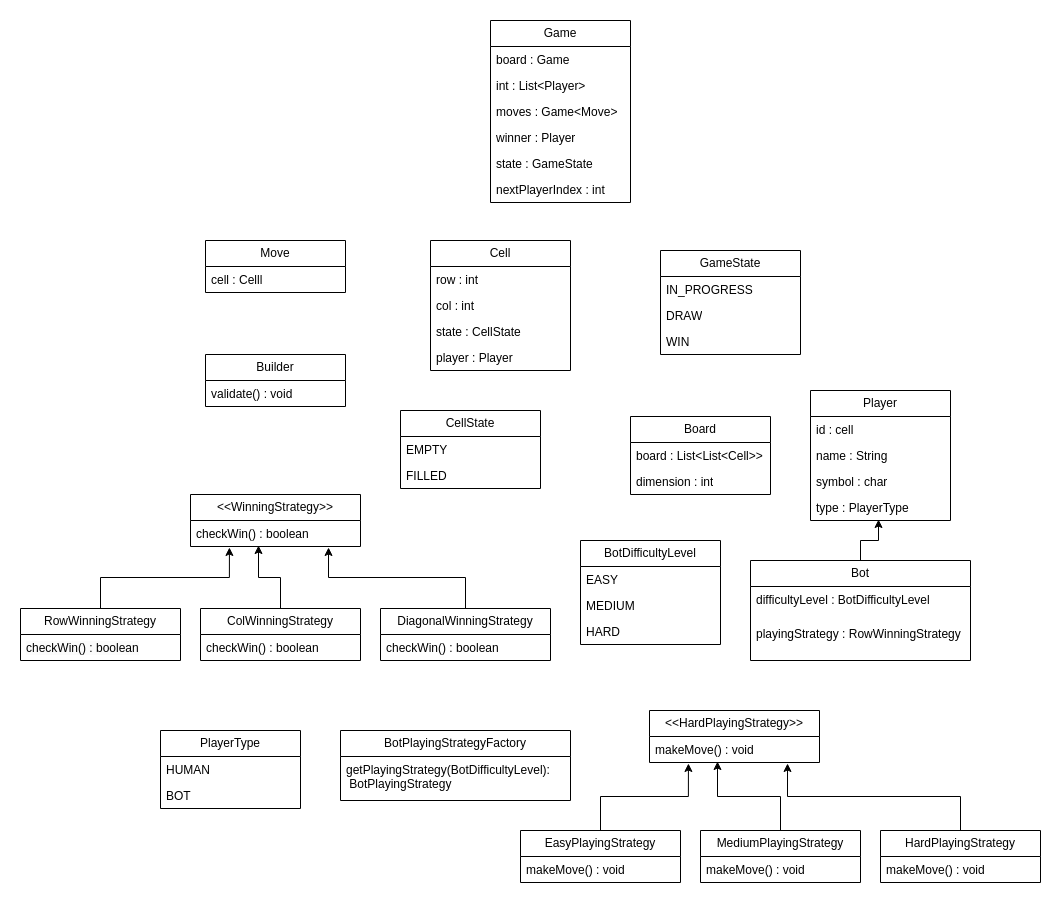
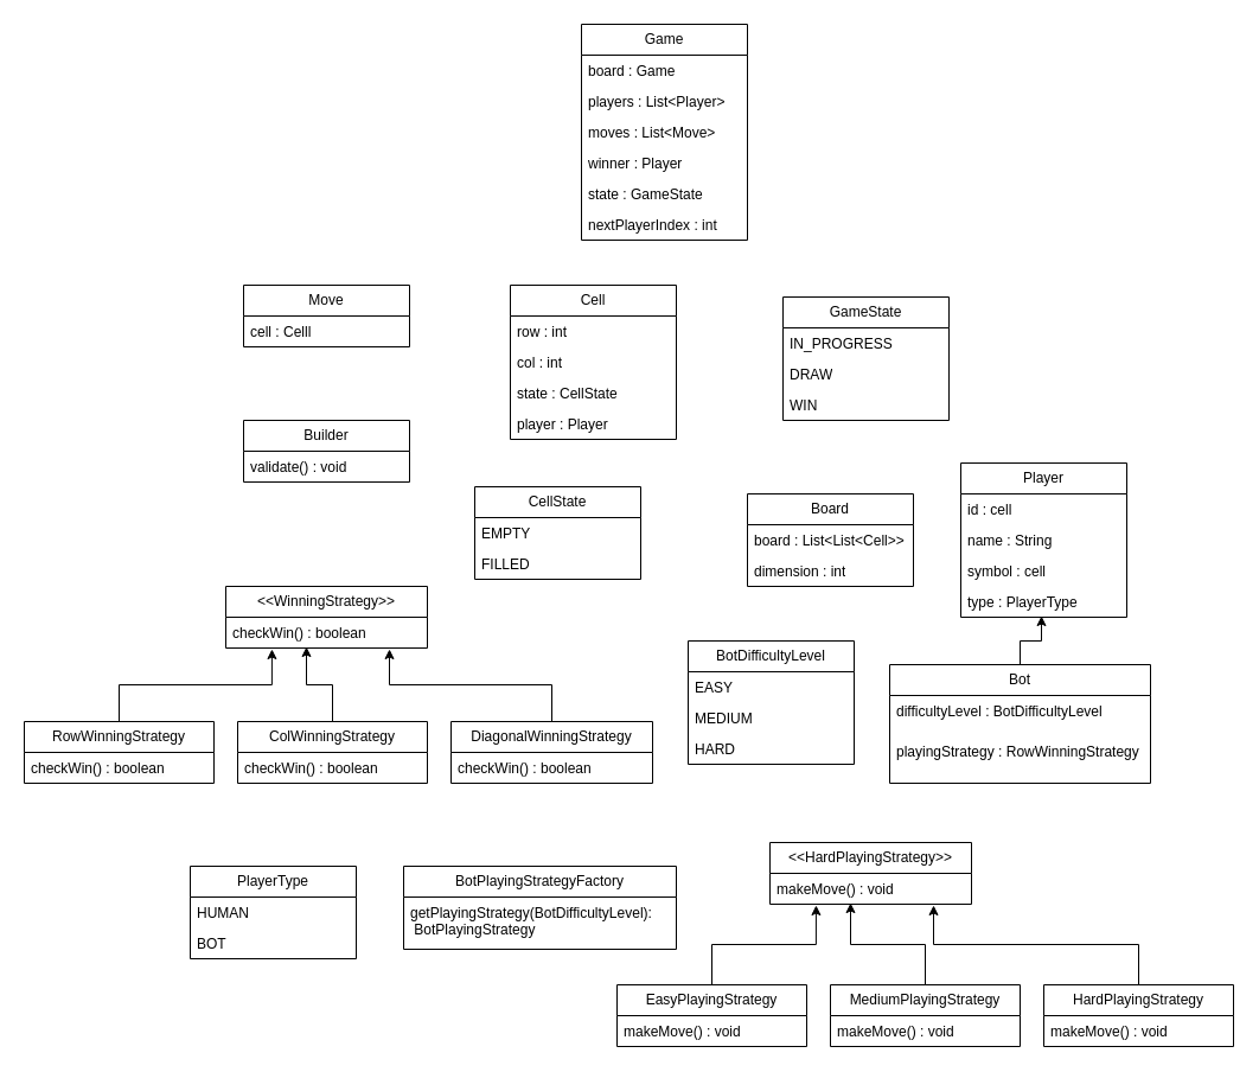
  <mxCell id="0" />
  <mxCell id="1" parent="0" />
  <mxCell id="2" value="Game" style="swimlane;fontStyle=0;childLayout=stackLayout;horizontal=1;startSize=26;fillColor=none;horizontalStack=0;resizeParent=1;resizeParentMax=0;resizeLast=0;collapsible=1;marginBottom=0;whiteSpace=wrap;html=1;" vertex="1" parent="1"><mxGeometry x="490" y="20" width="140" height="182" as="geometry"><mxRectangle x="330" y="100" width="70" height="30" as="alternateBounds" /></mxGeometry></mxCell>
  <mxCell id="3" value="board : Game" style="text;strokeColor=none;fillColor=none;align=left;verticalAlign=top;spacingLeft=4;spacingRight=4;overflow=hidden;rotatable=0;points=[[0,0.5],[1,0.5]];portConstraint=eastwest;whiteSpace=wrap;html=1;" vertex="1" parent="2"><mxGeometry y="26" width="140" height="26" as="geometry" /></mxCell>
- <mxCell id="4" value="int : List&amp;lt;Player&amp;gt;" style="text;strokeColor=none;fillColor=none;align=left;verticalAlign=top;spacingLeft=4;spacingRight=4;overflow=hidden;rotatable=0;points=[[0,0.5],[1,0.5]];portConstraint=eastwest;whiteSpace=wrap;html=1;" vertex="1" parent="2"><mxGeometry y="52" width="140" height="26" as="geometry" /></mxCell>
- <mxCell id="5" value="moves : Game&amp;lt;Move&amp;gt;" style="text;strokeColor=none;fillColor=none;align=left;verticalAlign=top;spacingLeft=4;spacingRight=4;overflow=hidden;rotatable=0;points=[[0,0.5],[1,0.5]];portConstraint=eastwest;whiteSpace=wrap;html=1;" vertex="1" parent="2"><mxGeometry y="78" width="140" height="26" as="geometry" /></mxCell>
+ <mxCell id="4" value="players : List&amp;lt;Player&amp;gt;" style="text;strokeColor=none;fillColor=none;align=left;verticalAlign=top;spacingLeft=4;spacingRight=4;overflow=hidden;rotatable=0;points=[[0,0.5],[1,0.5]];portConstraint=eastwest;whiteSpace=wrap;html=1;" vertex="1" parent="2"><mxGeometry y="52" width="140" height="26" as="geometry" /></mxCell>
+ <mxCell id="5" value="moves : List&amp;lt;Move&amp;gt;" style="text;strokeColor=none;fillColor=none;align=left;verticalAlign=top;spacingLeft=4;spacingRight=4;overflow=hidden;rotatable=0;points=[[0,0.5],[1,0.5]];portConstraint=eastwest;whiteSpace=wrap;html=1;" vertex="1" parent="2"><mxGeometry y="78" width="140" height="26" as="geometry" /></mxCell>
  <mxCell id="6" value="winner : Player" style="text;strokeColor=none;fillColor=none;align=left;verticalAlign=top;spacingLeft=4;spacingRight=4;overflow=hidden;rotatable=0;points=[[0,0.5],[1,0.5]];portConstraint=eastwest;whiteSpace=wrap;html=1;" vertex="1" parent="2"><mxGeometry y="104" width="140" height="26" as="geometry" /></mxCell>
  <mxCell id="7" value="state : GameState" style="text;strokeColor=none;fillColor=none;align=left;verticalAlign=top;spacingLeft=4;spacingRight=4;overflow=hidden;rotatable=0;points=[[0,0.5],[1,0.5]];portConstraint=eastwest;whiteSpace=wrap;html=1;" vertex="1" parent="2"><mxGeometry y="130" width="140" height="26" as="geometry" /></mxCell>
  <mxCell id="8" value="nextPlayerIndex : int" style="text;strokeColor=none;fillColor=none;align=left;verticalAlign=top;spacingLeft=4;spacingRight=4;overflow=hidden;rotatable=0;points=[[0,0.5],[1,0.5]];portConstraint=eastwest;whiteSpace=wrap;html=1;" vertex="1" parent="2"><mxGeometry y="156" width="140" height="26" as="geometry" /></mxCell>
  <mxCell id="9" value="Board" style="swimlane;fontStyle=0;childLayout=stackLayout;horizontal=1;startSize=26;fillColor=none;horizontalStack=0;resizeParent=1;resizeParentMax=0;resizeLast=0;collapsible=1;marginBottom=0;whiteSpace=wrap;html=1;" vertex="1" parent="1"><mxGeometry x="630" y="416" width="140" height="78" as="geometry" /></mxCell>
  <mxCell id="10" value="board : List&amp;lt;List&amp;lt;Cell&amp;gt;&amp;gt;" style="text;strokeColor=none;fillColor=none;align=left;verticalAlign=top;spacingLeft=4;spacingRight=4;overflow=hidden;rotatable=0;points=[[0,0.5],[1,0.5]];portConstraint=eastwest;whiteSpace=wrap;html=1;" vertex="1" parent="9"><mxGeometry y="26" width="140" height="26" as="geometry" /></mxCell>
  <mxCell id="11" value="dimension : int" style="text;strokeColor=none;fillColor=none;align=left;verticalAlign=top;spacingLeft=4;spacingRight=4;overflow=hidden;rotatable=0;points=[[0,0.5],[1,0.5]];portConstraint=eastwest;whiteSpace=wrap;html=1;" vertex="1" parent="9"><mxGeometry y="52" width="140" height="26" as="geometry" /></mxCell>
  <mxCell id="12" value="Player" style="swimlane;fontStyle=0;childLayout=stackLayout;horizontal=1;startSize=26;fillColor=none;horizontalStack=0;resizeParent=1;resizeParentMax=0;resizeLast=0;collapsible=1;marginBottom=0;whiteSpace=wrap;html=1;" vertex="1" parent="1"><mxGeometry x="810" y="390" width="140" height="130" as="geometry" /></mxCell>
  <mxCell id="13" value="id : cell" style="text;strokeColor=none;fillColor=none;align=left;verticalAlign=top;spacingLeft=4;spacingRight=4;overflow=hidden;rotatable=0;points=[[0,0.5],[1,0.5]];portConstraint=eastwest;whiteSpace=wrap;html=1;" vertex="1" parent="12"><mxGeometry y="26" width="140" height="26" as="geometry" /></mxCell>
  <mxCell id="14" value="name : String" style="text;strokeColor=none;fillColor=none;align=left;verticalAlign=top;spacingLeft=4;spacingRight=4;overflow=hidden;rotatable=0;points=[[0,0.5],[1,0.5]];portConstraint=eastwest;whiteSpace=wrap;html=1;" vertex="1" parent="12"><mxGeometry y="52" width="140" height="26" as="geometry" /></mxCell>
- <mxCell id="15" value="symbol : char" style="text;strokeColor=none;fillColor=none;align=left;verticalAlign=top;spacingLeft=4;spacingRight=4;overflow=hidden;rotatable=0;points=[[0,0.5],[1,0.5]];portConstraint=eastwest;whiteSpace=wrap;html=1;" vertex="1" parent="12"><mxGeometry y="78" width="140" height="26" as="geometry" /></mxCell>
+ <mxCell id="15" value="symbol : cell" style="text;strokeColor=none;fillColor=none;align=left;verticalAlign=top;spacingLeft=4;spacingRight=4;overflow=hidden;rotatable=0;points=[[0,0.5],[1,0.5]];portConstraint=eastwest;whiteSpace=wrap;html=1;" vertex="1" parent="12"><mxGeometry y="78" width="140" height="26" as="geometry" /></mxCell>
  <mxCell id="16" value="type : PlayerType" style="text;strokeColor=none;fillColor=none;align=left;verticalAlign=top;spacingLeft=4;spacingRight=4;overflow=hidden;rotatable=0;points=[[0,0.5],[1,0.5]];portConstraint=eastwest;whiteSpace=wrap;html=1;" vertex="1" parent="12"><mxGeometry y="104" width="140" height="26" as="geometry" /></mxCell>
  <mxCell id="17" value="Bot" style="swimlane;fontStyle=0;childLayout=stackLayout;horizontal=1;startSize=26;fillColor=none;horizontalStack=0;resizeParent=1;resizeParentMax=0;resizeLast=0;collapsible=1;marginBottom=0;whiteSpace=wrap;html=1;" vertex="1" parent="1"><mxGeometry x="750" y="560" width="220" height="100" as="geometry" /></mxCell>
  <mxCell id="18" value="difficultyLevel : BotDifficultyLevel" style="text;strokeColor=none;fillColor=none;align=left;verticalAlign=top;spacingLeft=4;spacingRight=4;overflow=hidden;rotatable=0;points=[[0,0.5],[1,0.5]];portConstraint=eastwest;whiteSpace=wrap;html=1;" vertex="1" parent="17"><mxGeometry y="26" width="220" height="34" as="geometry" /></mxCell>
  <mxCell id="19" value="playingStrategy : RowWinningStrategy" style="text;strokeColor=none;fillColor=none;align=left;verticalAlign=top;spacingLeft=4;spacingRight=4;overflow=hidden;rotatable=0;points=[[0,0.5],[1,0.5]];portConstraint=eastwest;whiteSpace=wrap;html=1;" vertex="1" parent="17"><mxGeometry y="60" width="220" height="40" as="geometry" /></mxCell>
  <mxCell id="20" value="Cell" style="swimlane;fontStyle=0;childLayout=stackLayout;horizontal=1;startSize=26;fillColor=none;horizontalStack=0;resizeParent=1;resizeParentMax=0;resizeLast=0;collapsible=1;marginBottom=0;whiteSpace=wrap;html=1;" vertex="1" parent="1"><mxGeometry x="430" y="240" width="140" height="130" as="geometry" /></mxCell>
  <mxCell id="21" value="row : int" style="text;strokeColor=none;fillColor=none;align=left;verticalAlign=top;spacingLeft=4;spacingRight=4;overflow=hidden;rotatable=0;points=[[0,0.5],[1,0.5]];portConstraint=eastwest;whiteSpace=wrap;html=1;" vertex="1" parent="20"><mxGeometry y="26" width="140" height="26" as="geometry" /></mxCell>
  <mxCell id="22" value="col : int" style="text;strokeColor=none;fillColor=none;align=left;verticalAlign=top;spacingLeft=4;spacingRight=4;overflow=hidden;rotatable=0;points=[[0,0.5],[1,0.5]];portConstraint=eastwest;whiteSpace=wrap;html=1;" vertex="1" parent="20"><mxGeometry y="52" width="140" height="26" as="geometry" /></mxCell>
  <mxCell id="23" value="state : CellState&amp;nbsp;" style="text;strokeColor=none;fillColor=none;align=left;verticalAlign=top;spacingLeft=4;spacingRight=4;overflow=hidden;rotatable=0;points=[[0,0.5],[1,0.5]];portConstraint=eastwest;whiteSpace=wrap;html=1;" vertex="1" parent="20"><mxGeometry y="78" width="140" height="26" as="geometry" /></mxCell>
  <mxCell id="24" value="player : Player&amp;nbsp;" style="text;strokeColor=none;fillColor=none;align=left;verticalAlign=top;spacingLeft=4;spacingRight=4;overflow=hidden;rotatable=0;points=[[0,0.5],[1,0.5]];portConstraint=eastwest;whiteSpace=wrap;html=1;" vertex="1" parent="20"><mxGeometry y="104" width="140" height="26" as="geometry" /></mxCell>
  <mxCell id="25" value="CellState" style="swimlane;fontStyle=0;childLayout=stackLayout;horizontal=1;startSize=26;fillColor=none;horizontalStack=0;resizeParent=1;resizeParentMax=0;resizeLast=0;collapsible=1;marginBottom=0;whiteSpace=wrap;html=1;" vertex="1" parent="1"><mxGeometry x="400" y="410" width="140" height="78" as="geometry" /></mxCell>
  <mxCell id="26" value="EMPTY" style="text;strokeColor=none;fillColor=none;align=left;verticalAlign=top;spacingLeft=4;spacingRight=4;overflow=hidden;rotatable=0;points=[[0,0.5],[1,0.5]];portConstraint=eastwest;whiteSpace=wrap;html=1;" vertex="1" parent="25"><mxGeometry y="26" width="140" height="26" as="geometry" /></mxCell>
  <mxCell id="27" value="FILLED" style="text;strokeColor=none;fillColor=none;align=left;verticalAlign=top;spacingLeft=4;spacingRight=4;overflow=hidden;rotatable=0;points=[[0,0.5],[1,0.5]];portConstraint=eastwest;whiteSpace=wrap;html=1;" vertex="1" parent="25"><mxGeometry y="52" width="140" height="26" as="geometry" /></mxCell>
  <mxCell id="28" value="PlayerType" style="swimlane;fontStyle=0;childLayout=stackLayout;horizontal=1;startSize=26;fillColor=none;horizontalStack=0;resizeParent=1;resizeParentMax=0;resizeLast=0;collapsible=1;marginBottom=0;whiteSpace=wrap;html=1;" vertex="1" parent="1"><mxGeometry x="160" y="730" width="140" height="78" as="geometry" /></mxCell>
  <mxCell id="29" value="HUMAN" style="text;strokeColor=none;fillColor=none;align=left;verticalAlign=top;spacingLeft=4;spacingRight=4;overflow=hidden;rotatable=0;points=[[0,0.5],[1,0.5]];portConstraint=eastwest;whiteSpace=wrap;html=1;" vertex="1" parent="28"><mxGeometry y="26" width="140" height="26" as="geometry" /></mxCell>
  <mxCell id="30" value="BOT" style="text;strokeColor=none;fillColor=none;align=left;verticalAlign=top;spacingLeft=4;spacingRight=4;overflow=hidden;rotatable=0;points=[[0,0.5],[1,0.5]];portConstraint=eastwest;whiteSpace=wrap;html=1;" vertex="1" parent="28"><mxGeometry y="52" width="140" height="26" as="geometry" /></mxCell>
  <mxCell id="31" style="edgeStyle=orthogonalEdgeStyle;rounded=0;orthogonalLoop=1;jettySize=auto;html=1;exitX=0.5;exitY=0;exitDx=0;exitDy=0;entryX=0.486;entryY=0.962;entryDx=0;entryDy=0;entryPerimeter=0;" edge="1" parent="1" source="17" target="16"><mxGeometry relative="1" as="geometry" /></mxCell>
  <mxCell id="32" value="BotDifficultyLevel" style="swimlane;fontStyle=0;childLayout=stackLayout;horizontal=1;startSize=26;fillColor=none;horizontalStack=0;resizeParent=1;resizeParentMax=0;resizeLast=0;collapsible=1;marginBottom=0;whiteSpace=wrap;html=1;" vertex="1" parent="1"><mxGeometry x="580" y="540" width="140" height="104" as="geometry" /></mxCell>
  <mxCell id="33" value="EASY" style="text;strokeColor=none;fillColor=none;align=left;verticalAlign=top;spacingLeft=4;spacingRight=4;overflow=hidden;rotatable=0;points=[[0,0.5],[1,0.5]];portConstraint=eastwest;whiteSpace=wrap;html=1;" vertex="1" parent="32"><mxGeometry y="26" width="140" height="26" as="geometry" /></mxCell>
  <mxCell id="34" value="MEDIUM" style="text;strokeColor=none;fillColor=none;align=left;verticalAlign=top;spacingLeft=4;spacingRight=4;overflow=hidden;rotatable=0;points=[[0,0.5],[1,0.5]];portConstraint=eastwest;whiteSpace=wrap;html=1;" vertex="1" parent="32"><mxGeometry y="52" width="140" height="26" as="geometry" /></mxCell>
  <mxCell id="35" value="HARD" style="text;strokeColor=none;fillColor=none;align=left;verticalAlign=top;spacingLeft=4;spacingRight=4;overflow=hidden;rotatable=0;points=[[0,0.5],[1,0.5]];portConstraint=eastwest;whiteSpace=wrap;html=1;" vertex="1" parent="32"><mxGeometry y="78" width="140" height="26" as="geometry" /></mxCell>
  <mxCell id="36" value="&amp;lt;&amp;lt;&lt;span style=&quot;text-align: left;&quot;&gt;HardPlayingStrategy&amp;gt;&amp;gt;&lt;/span&gt;" style="swimlane;fontStyle=0;childLayout=stackLayout;horizontal=1;startSize=26;fillColor=none;horizontalStack=0;resizeParent=1;resizeParentMax=0;resizeLast=0;collapsible=1;marginBottom=0;whiteSpace=wrap;html=1;" vertex="1" parent="1"><mxGeometry x="649" y="710" width="170" height="52" as="geometry" /></mxCell>
  <mxCell id="37" value="makeMove() : void" style="text;strokeColor=none;fillColor=none;align=left;verticalAlign=top;spacingLeft=4;spacingRight=4;overflow=hidden;rotatable=0;points=[[0,0.5],[1,0.5]];portConstraint=eastwest;whiteSpace=wrap;html=1;" vertex="1" parent="36"><mxGeometry y="26" width="170" height="26" as="geometry" /></mxCell>
  <mxCell id="38" value="EasyPlayingStrategy" style="swimlane;fontStyle=0;childLayout=stackLayout;horizontal=1;startSize=26;fillColor=none;horizontalStack=0;resizeParent=1;resizeParentMax=0;resizeLast=0;collapsible=1;marginBottom=0;whiteSpace=wrap;html=1;" vertex="1" parent="1"><mxGeometry x="520" y="830" width="160" height="52" as="geometry" /></mxCell>
  <mxCell id="39" value="makeMove() : void" style="text;strokeColor=none;fillColor=none;align=left;verticalAlign=top;spacingLeft=4;spacingRight=4;overflow=hidden;rotatable=0;points=[[0,0.5],[1,0.5]];portConstraint=eastwest;whiteSpace=wrap;html=1;" vertex="1" parent="38"><mxGeometry y="26" width="160" height="26" as="geometry" /></mxCell>
  <mxCell id="40" value="MediumPlayingStrategy" style="swimlane;fontStyle=0;childLayout=stackLayout;horizontal=1;startSize=26;fillColor=none;horizontalStack=0;resizeParent=1;resizeParentMax=0;resizeLast=0;collapsible=1;marginBottom=0;whiteSpace=wrap;html=1;" vertex="1" parent="1"><mxGeometry x="700" y="830" width="160" height="52" as="geometry" /></mxCell>
  <mxCell id="41" value="makeMove() : void" style="text;strokeColor=none;fillColor=none;align=left;verticalAlign=top;spacingLeft=4;spacingRight=4;overflow=hidden;rotatable=0;points=[[0,0.5],[1,0.5]];portConstraint=eastwest;whiteSpace=wrap;html=1;" vertex="1" parent="40"><mxGeometry y="26" width="160" height="26" as="geometry" /></mxCell>
  <mxCell id="42" value="HardPlayingStrategy" style="swimlane;fontStyle=0;childLayout=stackLayout;horizontal=1;startSize=26;fillColor=none;horizontalStack=0;resizeParent=1;resizeParentMax=0;resizeLast=0;collapsible=1;marginBottom=0;whiteSpace=wrap;html=1;" vertex="1" parent="1"><mxGeometry x="880" y="830" width="160" height="52" as="geometry" /></mxCell>
  <mxCell id="43" value="makeMove() : void" style="text;strokeColor=none;fillColor=none;align=left;verticalAlign=top;spacingLeft=4;spacingRight=4;overflow=hidden;rotatable=0;points=[[0,0.5],[1,0.5]];portConstraint=eastwest;whiteSpace=wrap;html=1;" vertex="1" parent="42"><mxGeometry y="26" width="160" height="26" as="geometry" /></mxCell>
  <mxCell id="44" style="edgeStyle=orthogonalEdgeStyle;rounded=0;orthogonalLoop=1;jettySize=auto;html=1;exitX=0.5;exitY=0;exitDx=0;exitDy=0;entryX=0.229;entryY=1.038;entryDx=0;entryDy=0;entryPerimeter=0;" edge="1" parent="1" source="38" target="37"><mxGeometry relative="1" as="geometry" /></mxCell>
  <mxCell id="45" style="edgeStyle=orthogonalEdgeStyle;rounded=0;orthogonalLoop=1;jettySize=auto;html=1;exitX=0.5;exitY=0;exitDx=0;exitDy=0;entryX=0.4;entryY=0.962;entryDx=0;entryDy=0;entryPerimeter=0;" edge="1" parent="1" source="40" target="37"><mxGeometry relative="1" as="geometry" /></mxCell>
  <mxCell id="46" style="edgeStyle=orthogonalEdgeStyle;rounded=0;orthogonalLoop=1;jettySize=auto;html=1;exitX=0.5;exitY=0;exitDx=0;exitDy=0;entryX=0.812;entryY=1.038;entryDx=0;entryDy=0;entryPerimeter=0;" edge="1" parent="1" source="42" target="37"><mxGeometry relative="1" as="geometry" /></mxCell>
  <mxCell id="47" value="&lt;span style=&quot;text-align: left;&quot;&gt;BotPlayingStrategyFactory&lt;/span&gt;" style="swimlane;fontStyle=0;childLayout=stackLayout;horizontal=1;startSize=26;fillColor=none;horizontalStack=0;resizeParent=1;resizeParentMax=0;resizeLast=0;collapsible=1;marginBottom=0;whiteSpace=wrap;html=1;" vertex="1" parent="1"><mxGeometry x="340" y="730" width="230" height="70" as="geometry" /></mxCell>
  <mxCell id="48" value="getPlayingStrategy(BotDifficultyLevel):&lt;div&gt;&amp;nbsp;BotPlayingStrategy&lt;/div&gt;" style="text;strokeColor=none;fillColor=none;align=left;verticalAlign=top;spacingLeft=4;spacingRight=4;overflow=hidden;rotatable=0;points=[[0,0.5],[1,0.5]];portConstraint=eastwest;whiteSpace=wrap;html=1;" vertex="1" parent="47"><mxGeometry y="26" width="230" height="44" as="geometry" /></mxCell>
  <mxCell id="49" value="Move" style="swimlane;fontStyle=0;childLayout=stackLayout;horizontal=1;startSize=26;fillColor=none;horizontalStack=0;resizeParent=1;resizeParentMax=0;resizeLast=0;collapsible=1;marginBottom=0;whiteSpace=wrap;html=1;" vertex="1" parent="1"><mxGeometry x="205" y="240" width="140" height="52" as="geometry" /></mxCell>
  <mxCell id="50" value="cell : Celll" style="text;strokeColor=none;fillColor=none;align=left;verticalAlign=top;spacingLeft=4;spacingRight=4;overflow=hidden;rotatable=0;points=[[0,0.5],[1,0.5]];portConstraint=eastwest;whiteSpace=wrap;html=1;" vertex="1" parent="49"><mxGeometry y="26" width="140" height="26" as="geometry" /></mxCell>
  <mxCell id="51" value="&lt;span style=&quot;text-align: left;&quot;&gt;GameState&lt;/span&gt;" style="swimlane;fontStyle=0;childLayout=stackLayout;horizontal=1;startSize=26;fillColor=none;horizontalStack=0;resizeParent=1;resizeParentMax=0;resizeLast=0;collapsible=1;marginBottom=0;whiteSpace=wrap;html=1;" vertex="1" parent="1"><mxGeometry x="660" y="250" width="140" height="104" as="geometry" /></mxCell>
  <mxCell id="52" value="IN_PROGRESS" style="text;strokeColor=none;fillColor=none;align=left;verticalAlign=top;spacingLeft=4;spacingRight=4;overflow=hidden;rotatable=0;points=[[0,0.5],[1,0.5]];portConstraint=eastwest;whiteSpace=wrap;html=1;" vertex="1" parent="51"><mxGeometry y="26" width="140" height="26" as="geometry" /></mxCell>
  <mxCell id="53" value="DRAW" style="text;strokeColor=none;fillColor=none;align=left;verticalAlign=top;spacingLeft=4;spacingRight=4;overflow=hidden;rotatable=0;points=[[0,0.5],[1,0.5]];portConstraint=eastwest;whiteSpace=wrap;html=1;" vertex="1" parent="51"><mxGeometry y="52" width="140" height="26" as="geometry" /></mxCell>
  <mxCell id="54" value="WIN" style="text;strokeColor=none;fillColor=none;align=left;verticalAlign=top;spacingLeft=4;spacingRight=4;overflow=hidden;rotatable=0;points=[[0,0.5],[1,0.5]];portConstraint=eastwest;whiteSpace=wrap;html=1;" vertex="1" parent="51"><mxGeometry y="78" width="140" height="26" as="geometry" /></mxCell>
  <mxCell id="55" value="Builder" style="swimlane;fontStyle=0;childLayout=stackLayout;horizontal=1;startSize=26;fillColor=none;horizontalStack=0;resizeParent=1;resizeParentMax=0;resizeLast=0;collapsible=1;marginBottom=0;whiteSpace=wrap;html=1;" vertex="1" parent="1"><mxGeometry x="205" y="354" width="140" height="52" as="geometry" /></mxCell>
  <mxCell id="56" value="validate() : void" style="text;strokeColor=none;fillColor=none;align=left;verticalAlign=top;spacingLeft=4;spacingRight=4;overflow=hidden;rotatable=0;points=[[0,0.5],[1,0.5]];portConstraint=eastwest;whiteSpace=wrap;html=1;" vertex="1" parent="55"><mxGeometry y="26" width="140" height="26" as="geometry" /></mxCell>
  <mxCell id="57" value="&amp;lt;&amp;lt;&lt;span style=&quot;text-align: left;&quot;&gt;WinningStrategy&amp;gt;&amp;gt;&lt;/span&gt;" style="swimlane;fontStyle=0;childLayout=stackLayout;horizontal=1;startSize=26;fillColor=none;horizontalStack=0;resizeParent=1;resizeParentMax=0;resizeLast=0;collapsible=1;marginBottom=0;whiteSpace=wrap;html=1;" vertex="1" parent="1"><mxGeometry x="190" y="494" width="170" height="52" as="geometry" /></mxCell>
  <mxCell id="58" value="checkWin() : boolean" style="text;strokeColor=none;fillColor=none;align=left;verticalAlign=top;spacingLeft=4;spacingRight=4;overflow=hidden;rotatable=0;points=[[0,0.5],[1,0.5]];portConstraint=eastwest;whiteSpace=wrap;html=1;" vertex="1" parent="57"><mxGeometry y="26" width="170" height="26" as="geometry" /></mxCell>
  <mxCell id="59" value="RowWinningStrategy" style="swimlane;fontStyle=0;childLayout=stackLayout;horizontal=1;startSize=26;fillColor=none;horizontalStack=0;resizeParent=1;resizeParentMax=0;resizeLast=0;collapsible=1;marginBottom=0;whiteSpace=wrap;html=1;" vertex="1" parent="1"><mxGeometry x="20" y="608" width="160" height="52" as="geometry" /></mxCell>
  <mxCell id="60" value="&lt;meta charset=&quot;utf-8&quot;&gt;&lt;span style=&quot;color: rgb(0, 0, 0); font-family: Helvetica; font-size: 12px; font-style: normal; font-variant-ligatures: normal; font-variant-caps: normal; font-weight: 400; letter-spacing: normal; orphans: 2; text-align: left; text-indent: 0px; text-transform: none; widows: 2; word-spacing: 0px; -webkit-text-stroke-width: 0px; white-space: normal; background-color: rgb(251, 251, 251); text-decoration-thickness: initial; text-decoration-style: initial; text-decoration-color: initial; display: inline !important; float: none;&quot;&gt;checkWin() : boolean&lt;/span&gt;" style="text;strokeColor=none;fillColor=none;align=left;verticalAlign=top;spacingLeft=4;spacingRight=4;overflow=hidden;rotatable=0;points=[[0,0.5],[1,0.5]];portConstraint=eastwest;whiteSpace=wrap;html=1;" vertex="1" parent="59"><mxGeometry y="26" width="160" height="26" as="geometry" /></mxCell>
  <mxCell id="61" value="ColWinningStrategy" style="swimlane;fontStyle=0;childLayout=stackLayout;horizontal=1;startSize=26;fillColor=none;horizontalStack=0;resizeParent=1;resizeParentMax=0;resizeLast=0;collapsible=1;marginBottom=0;whiteSpace=wrap;html=1;" vertex="1" parent="1"><mxGeometry x="200" y="608" width="160" height="52" as="geometry" /></mxCell>
  <mxCell id="62" value="checkWin() : boolean" style="text;strokeColor=none;fillColor=none;align=left;verticalAlign=top;spacingLeft=4;spacingRight=4;overflow=hidden;rotatable=0;points=[[0,0.5],[1,0.5]];portConstraint=eastwest;whiteSpace=wrap;html=1;" vertex="1" parent="61"><mxGeometry y="26" width="160" height="26" as="geometry" /></mxCell>
  <mxCell id="63" value="DiagonalWinningStrategy" style="swimlane;fontStyle=0;childLayout=stackLayout;horizontal=1;startSize=26;fillColor=none;horizontalStack=0;resizeParent=1;resizeParentMax=0;resizeLast=0;collapsible=1;marginBottom=0;whiteSpace=wrap;html=1;" vertex="1" parent="1"><mxGeometry x="380" y="608" width="170" height="52" as="geometry" /></mxCell>
  <mxCell id="64" value="checkWin() : boolean" style="text;strokeColor=none;fillColor=none;align=left;verticalAlign=top;spacingLeft=4;spacingRight=4;overflow=hidden;rotatable=0;points=[[0,0.5],[1,0.5]];portConstraint=eastwest;whiteSpace=wrap;html=1;" vertex="1" parent="63"><mxGeometry y="26" width="170" height="26" as="geometry" /></mxCell>
  <mxCell id="65" style="edgeStyle=orthogonalEdgeStyle;rounded=0;orthogonalLoop=1;jettySize=auto;html=1;exitX=0.5;exitY=0;exitDx=0;exitDy=0;entryX=0.229;entryY=1.038;entryDx=0;entryDy=0;entryPerimeter=0;" edge="1" parent="1" source="59" target="58"><mxGeometry relative="1" as="geometry" /></mxCell>
  <mxCell id="66" style="edgeStyle=orthogonalEdgeStyle;rounded=0;orthogonalLoop=1;jettySize=auto;html=1;exitX=0.5;exitY=0;exitDx=0;exitDy=0;entryX=0.4;entryY=0.962;entryDx=0;entryDy=0;entryPerimeter=0;" edge="1" parent="1" source="61" target="58"><mxGeometry relative="1" as="geometry" /></mxCell>
  <mxCell id="67" style="edgeStyle=orthogonalEdgeStyle;rounded=0;orthogonalLoop=1;jettySize=auto;html=1;exitX=0.5;exitY=0;exitDx=0;exitDy=0;entryX=0.812;entryY=1.038;entryDx=0;entryDy=0;entryPerimeter=0;" edge="1" parent="1" source="63" target="58"><mxGeometry relative="1" as="geometry" /></mxCell>
